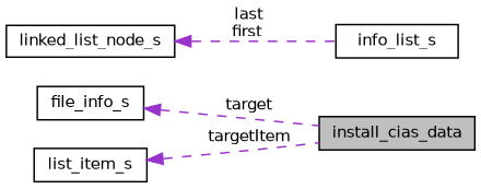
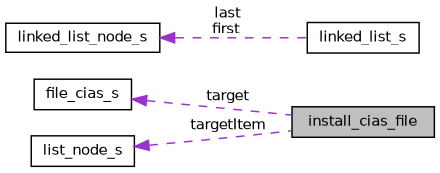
  digraph {
    rankdir=LR
    node [color=black fillcolor=white fontname=Helvetica fontsize=10 shape=record style=filled]
    edge [color=darkorchid3 dir=back fontname=Helvetica fontsize=10 labelfontname=Helvetica labelfontsize=10 style=dashed]
-   n1 [fillcolor=grey75 fontcolor=black height=0.2 label=install_cias_data width=0.4]
-   n2 [height=0.2 label=file_info_s width=0.4]
+   n1 [fillcolor=grey75 fontcolor=black height=0.2 label=install_cias_file width=0.4]
+   n2 [height=0.2 label=file_cias_s width=0.4]
    n3 [height=0.2 label=linked_list_node_s width=0.4]
-   n4 [height=0.2 label=info_list_s width=0.4]
-   n5 [height=0.2 label=list_item_s width=0.4]
+   n4 [height=0.2 label=linked_list_s width=0.4]
+   n5 [height=0.2 label=list_node_s width=0.4]
    n2 -> n1 [label=" target"]
    n3 -> n4 [label=" last\nfirst"]
    n5 -> n1 [label=" targetItem"]
  }
